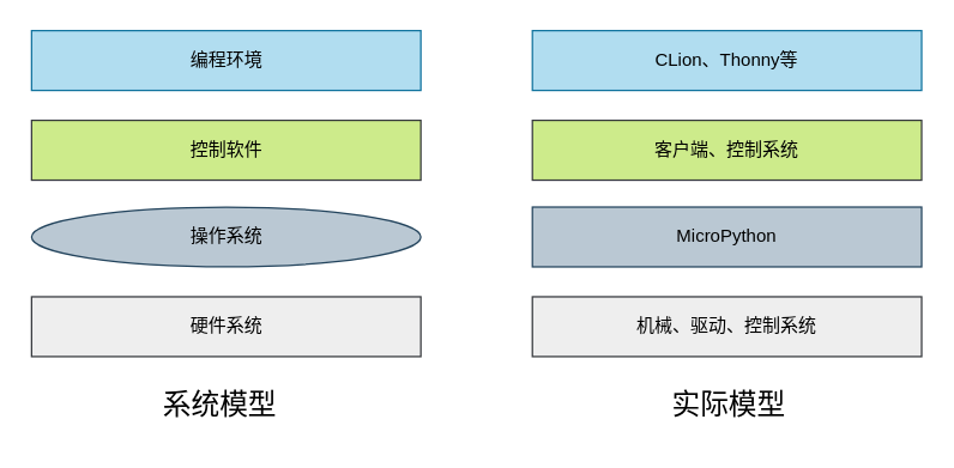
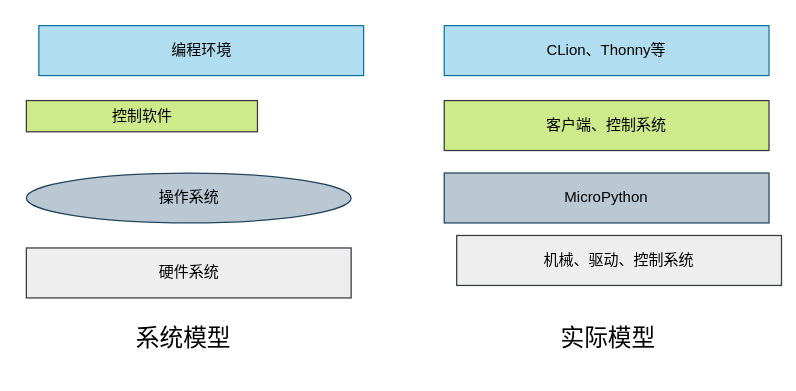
  <mxCell id="0" />
  <mxCell id="1" parent="0" />
- <mxCell id="2" value="控制软件" style="rounded=0;whiteSpace=wrap;html=1;fillColor=#cdeb8b;strokeColor=#36393d;" vertex="1" parent="1"><mxGeometry x="20.5" y="80" width="260" height="40" as="geometry" /></mxCell>
+ <mxCell id="2" value="控制软件" style="rounded=0;whiteSpace=wrap;html=1;fillColor=#cdeb8b;strokeColor=#36393d;" vertex="1" parent="1"><mxGeometry x="20.5" y="80" width="185" height="25" as="geometry" /></mxCell>
  <mxCell id="3" value="操作系统" style="ellipse;whiteSpace=wrap;html=1;fillColor=#bac8d3;strokeColor=#23445d;" vertex="1" parent="1"><mxGeometry x="20.5" y="138" width="260" height="40" as="geometry" /></mxCell>
  <mxCell id="4" value="硬件系统" style="rounded=0;whiteSpace=wrap;html=1;fillColor=#eeeeee;strokeColor=#36393d;" vertex="1" parent="1"><mxGeometry x="20.5" y="198" width="260" height="40" as="geometry" /></mxCell>
  <mxCell id="5" value="&lt;font style=&quot;font-size: 19px;&quot;&gt;系统模型&lt;/font&gt;" style="text;html=1;align=center;verticalAlign=middle;resizable=0;points=[];autosize=1;strokeColor=none;fillColor=none;" vertex="1" parent="1"><mxGeometry x="95.5" y="251" width="100" height="40" as="geometry" /></mxCell>
  <mxCell id="6" value="&lt;font style=&quot;font-size: 19px;&quot;&gt;实际模型&lt;/font&gt;" style="text;html=1;align=center;verticalAlign=middle;resizable=0;points=[];autosize=1;strokeColor=none;fillColor=none;" vertex="1" parent="1"><mxGeometry x="435.5" y="251" width="100" height="40" as="geometry" /></mxCell>
- <mxCell id="7" value="编程环境" style="rounded=0;whiteSpace=wrap;html=1;fillColor=#b1ddf0;strokeColor=#10739e;" vertex="1" parent="1"><mxGeometry x="20.5" y="20" width="260" height="40" as="geometry" /></mxCell>
+ <mxCell id="7" value="编程环境" style="rounded=0;whiteSpace=wrap;html=1;fillColor=#b1ddf0;strokeColor=#10739e;" vertex="1" parent="1"><mxGeometry x="30.5" y="20" width="260" height="40" as="geometry" /></mxCell>
  <mxCell id="8" value="客户端、控制系统" style="rounded=0;whiteSpace=wrap;html=1;fillColor=#cdeb8b;strokeColor=#36393d;" vertex="1" parent="1"><mxGeometry x="355" y="80" width="260" height="40" as="geometry" /></mxCell>
  <mxCell id="9" value="MicroPython" style="rounded=0;whiteSpace=wrap;html=1;fillColor=#bac8d3;strokeColor=#23445d;" vertex="1" parent="1"><mxGeometry x="355" y="138" width="260" height="40" as="geometry" /></mxCell>
- <mxCell id="10" value="机械、驱动、控制系统" style="rounded=0;whiteSpace=wrap;html=1;fillColor=#eeeeee;strokeColor=#36393d;" vertex="1" parent="1"><mxGeometry x="355" y="198" width="260" height="40" as="geometry" /></mxCell>
+ <mxCell id="10" value="机械、驱动、控制系统" style="rounded=0;whiteSpace=wrap;html=1;fillColor=#eeeeee;strokeColor=#36393d;" vertex="1" parent="1"><mxGeometry x="365" y="188" width="260" height="40" as="geometry" /></mxCell>
  <mxCell id="11" value="CLion、Thonny等" style="rounded=0;whiteSpace=wrap;html=1;fillColor=#b1ddf0;strokeColor=#10739e;" vertex="1" parent="1"><mxGeometry x="355" y="20" width="260" height="40" as="geometry" /></mxCell>
